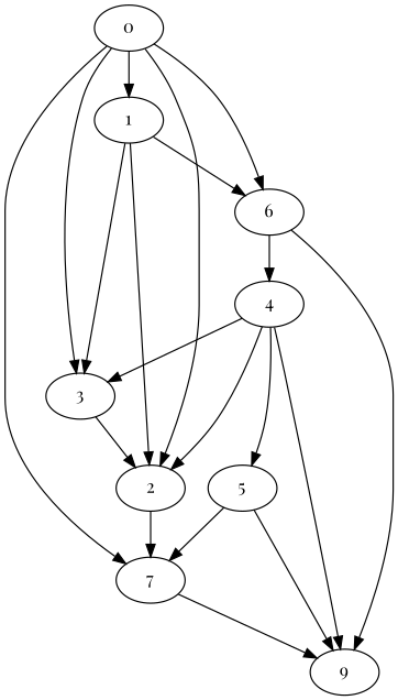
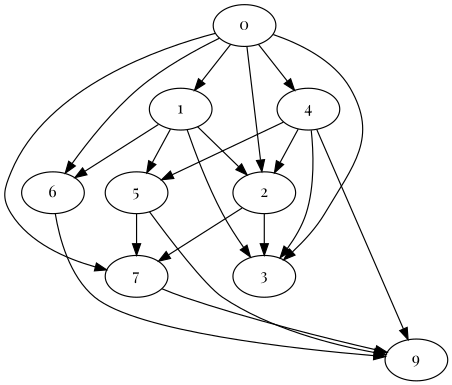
  digraph {
    fontname="Playfair Display"
    node [fontname="Playfair Display"]
    edge [fontname="Playfair Display" weight=25]
    0
    1
    2
    3
    6
    7
    5
    4
    9
    0 -> 1 [weight=29]
    0 -> 2 [weight=18]
    0 -> 3 [weight=7]
    0 -> 6 [weight=2]
    0 -> 7 [weight=19]
    1 -> 2 [weight=5]
    1 -> 3 [weight=14]
    1 -> 6
-   3 -> 2 [weight=28]
+   1 -> 5 [weight=4]
+   2 -> 3 [weight=28]
    2 -> 7 [weight=26]
-   6 -> 4 [weight=30]
+   0 -> 4 [weight=30]
    6 -> 9 [weight=8]
    7 -> 9 [weight=4]
    5 -> 7 [weight=26]
    5 -> 9 [weight=8]
    4 -> 2 [weight=12]
    4 -> 3 [weight=22]
    4 -> 5 [weight=1]
    4 -> 9
  }
